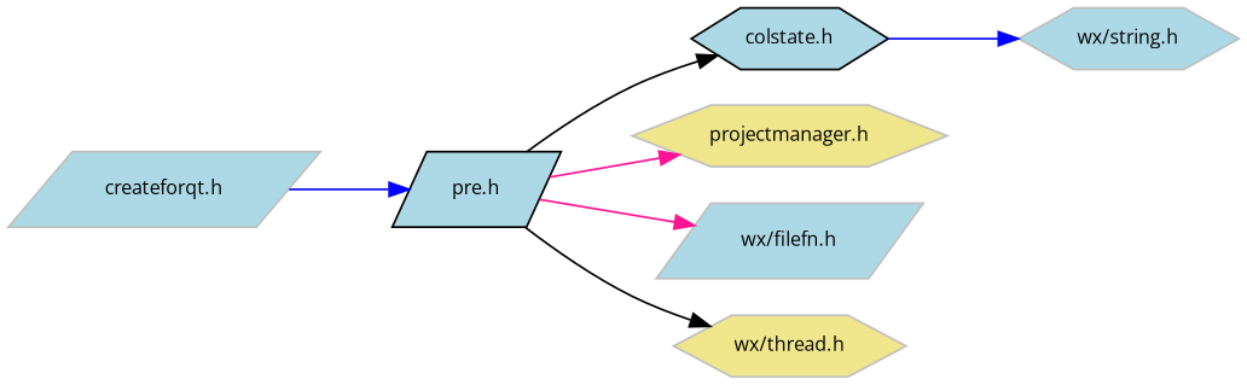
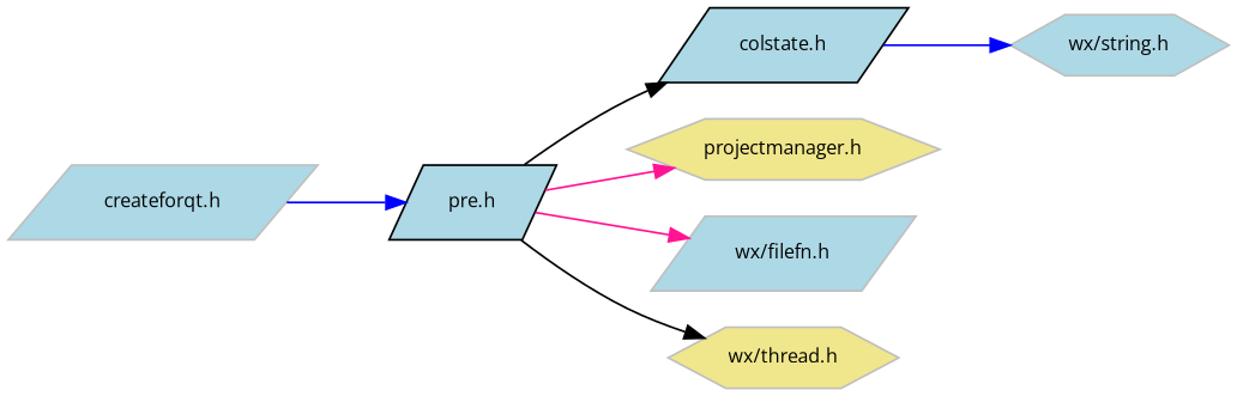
  digraph {
    fontname="Open Sans"
    rankdir=LR
    node [color=grey75 fillcolor=lightblue fontname="Open Sans" fontsize=10 shape=parallelogram style=filled]
    edge [color=blue fontname="Open Sans" fontsize=10 labelfontname=Helvetica labelfontsize=10 style=solid]
    n1 [fontcolor=black height=0.2 label="createforqt.h" width=0.4]
    n2 [color=black height=0.2 label="pre.h" width=0.4]
-   n3 [color=black height=0.2 label="colstate.h" shape=hexagon width=0.4]
+   n3 [color=black height=0.2 label="colstate.h" width=0.4]
    n4 [fillcolor=khaki height=0.2 label="projectmanager.h" shape=hexagon width=0.4]
    n5 [height=0.2 label="wx/filefn.h" width=0.4]
    n6 [fillcolor=khaki height=0.2 label="wx/thread.h" shape=hexagon width=0.4]
    n7 [height=0.2 label="wx/string.h" shape=hexagon width=0.4]
    n1 -> n2
    n2 -> n3 [color=black]
    n2 -> n4 [color=deeppink]
    n2 -> n5 [color=deeppink]
    n2 -> n6 [color=black]
    n3 -> n7
  }
